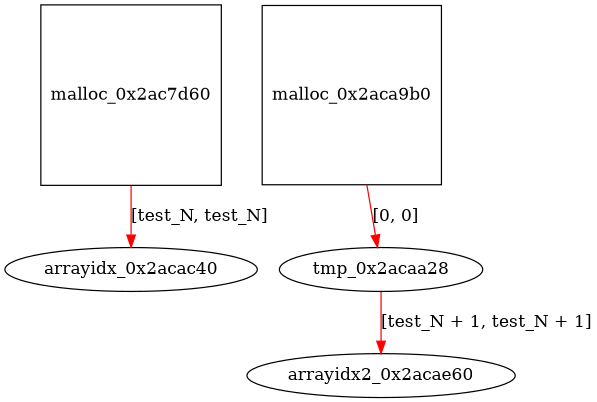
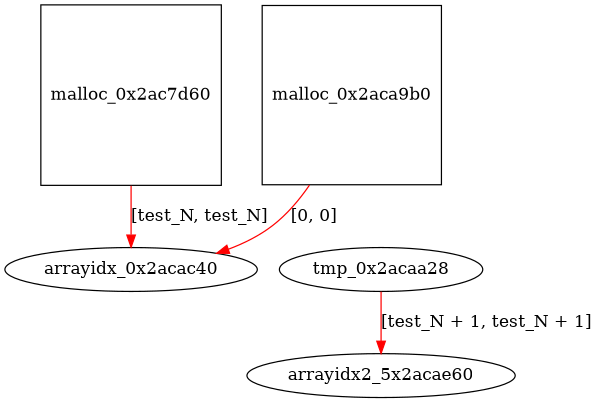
  digraph {
    node [shape=ellipse]
    edge [color=red]
    malloc_0x2ac7d60 [shape=square]
    arrayidx_0x2acac40
    n3 [label=malloc_0x2aca9b0 shape=square]
    tmp_0x2acaa28
-   arrayidx2_0x2acae60
+   arrayidx2_0x2acae60 [label=arrayidx2_5x2acae60]
    malloc_0x2ac7d60 -> arrayidx_0x2acac40 [label="[test_N, test_N]"]
-   n3 -> tmp_0x2acaa28 [label="[0, 0]"]
+   n3 -> arrayidx_0x2acac40 [label="[0, 0]"]
    tmp_0x2acaa28 -> arrayidx2_0x2acae60 [label="[test_N + 1, test_N + 1]"]
  }
